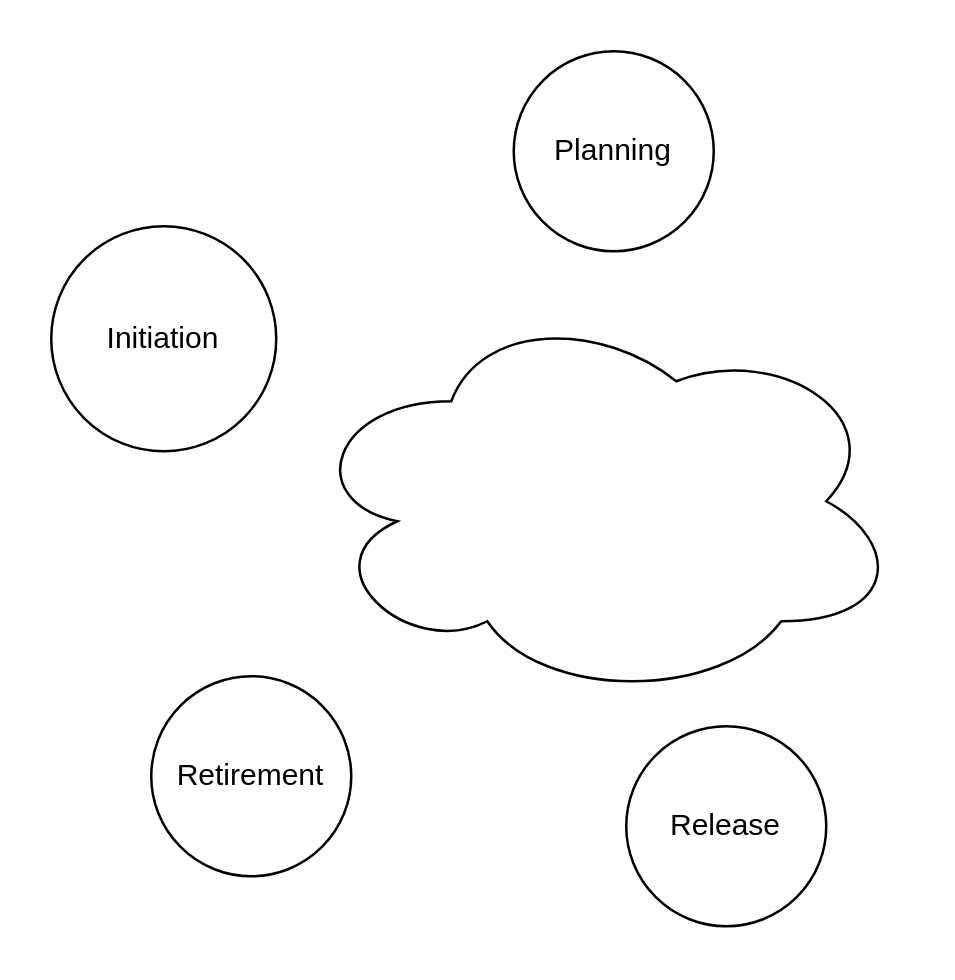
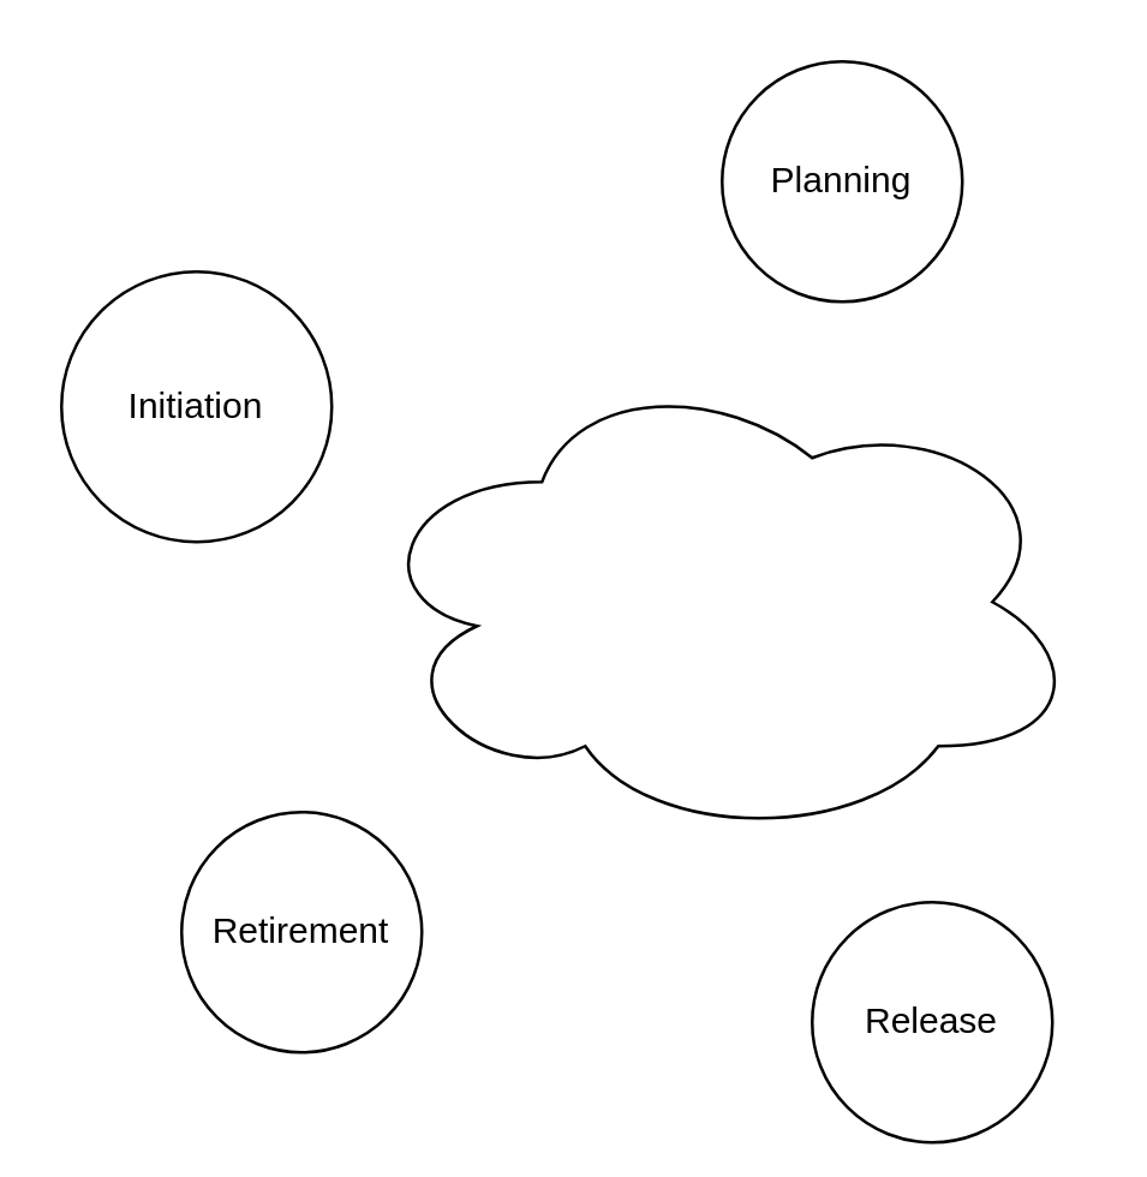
  <mxCell id="0" />
  <mxCell id="1" parent="0" />
  <mxCell id="2" value="" style="ellipse;shape=cloud;whiteSpace=wrap;html=1;" vertex="1" parent="1"><mxGeometry x="120" y="120" width="240" height="160" as="geometry" /></mxCell>
  <mxCell id="3" value="Initiation" style="ellipse;whiteSpace=wrap;html=1;aspect=fixed;" vertex="1" parent="1"><mxGeometry x="20" y="90" width="90" height="90" as="geometry" /></mxCell>
- <mxCell id="4" value="Planning" style="ellipse;whiteSpace=wrap;html=1;aspect=fixed;" vertex="1" parent="1"><mxGeometry x="205" y="20" width="80" height="80" as="geometry" /></mxCell>
- <mxCell id="5" value="Release" style="ellipse;whiteSpace=wrap;html=1;aspect=fixed;" vertex="1" parent="1"><mxGeometry x="250" y="290" width="80" height="80" as="geometry" /></mxCell>
+ <mxCell id="4" value="Planning" style="ellipse;whiteSpace=wrap;html=1;aspect=fixed;" vertex="1" parent="1"><mxGeometry x="240" y="20" width="80" height="80" as="geometry" /></mxCell>
+ <mxCell id="5" value="Release" style="ellipse;whiteSpace=wrap;html=1;aspect=fixed;" vertex="1" parent="1"><mxGeometry x="270" y="300" width="80" height="80" as="geometry" /></mxCell>
  <mxCell id="6" value="Retirement" style="ellipse;whiteSpace=wrap;html=1;aspect=fixed;" vertex="1" parent="1"><mxGeometry x="60" y="270" width="80" height="80" as="geometry" /></mxCell>
